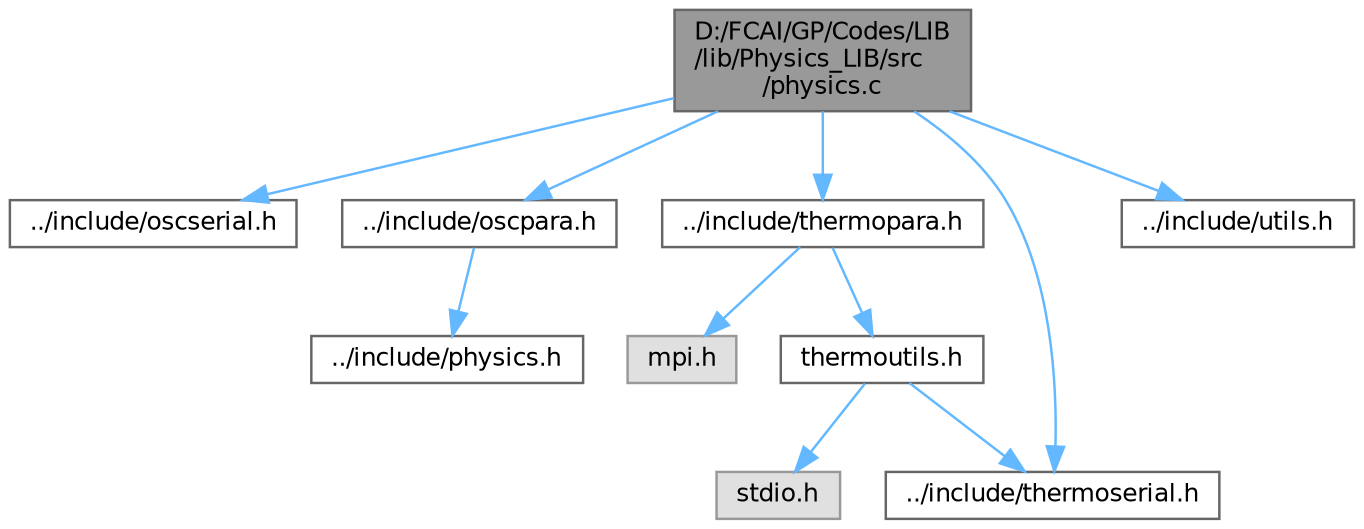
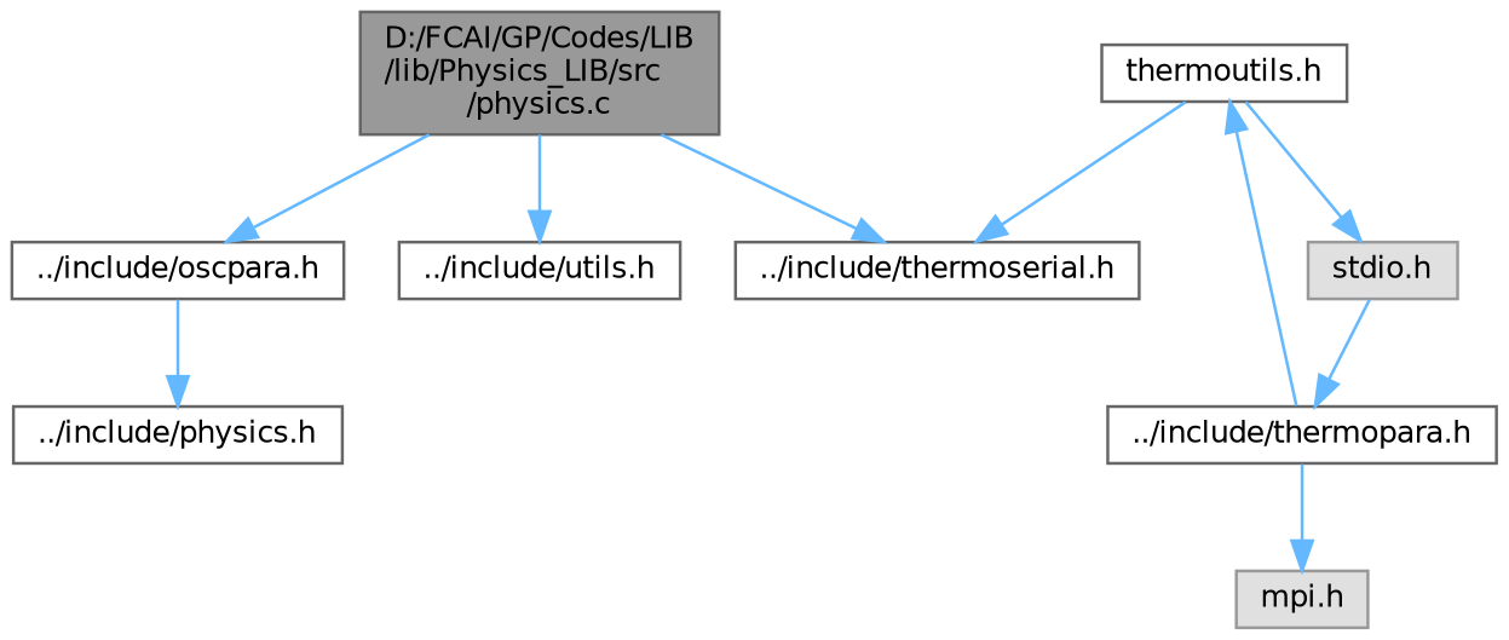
  digraph {
    node [color=grey40 fillcolor=white fontname=Helvetica fontsize=10 shape=box style=filled]
    edge [color=steelblue1 fontname=Helvetica fontsize=10 labelfontname=Helvetica labelfontsize=10 style=solid]
    n1 [color=gray40 fillcolor=grey60 fontcolor=black height=0.2 label="D:/FCAI/GP/Codes/LIB\l/lib/Physics_LIB/src\l/physics.c" width=0.4]
-   n2 [height=0.2 label="../include/oscserial.h" width=0.4]
    n3 [height=0.2 label="../include/oscpara.h" width=0.4]
    n4 [height=0.2 label="../include/thermopara.h" width=0.4]
    n5 [height=0.2 label="../include/thermoserial.h" width=0.4]
    n6 [height=0.2 label="../include/utils.h" width=0.4]
    n7 [height=0.2 label="../include/physics.h" width=0.4]
    n8 [color=grey60 fillcolor="#E0E0E0" height=0.2 label="mpi.h" width=0.4]
    n9 [height=0.2 label="thermoutils.h" width=0.4]
    n10 [color=grey60 fillcolor="#E0E0E0" height=0.2 label="stdio.h" width=0.4]
-   n1 -> n2
    n1 -> n3
-   n1 -> n4
+   n10 -> n4
    n1 -> n5
    n1 -> n6
    n3 -> n7
    n4 -> n8
    n4 -> n9
    n9 -> n5
    n9 -> n10
  }
